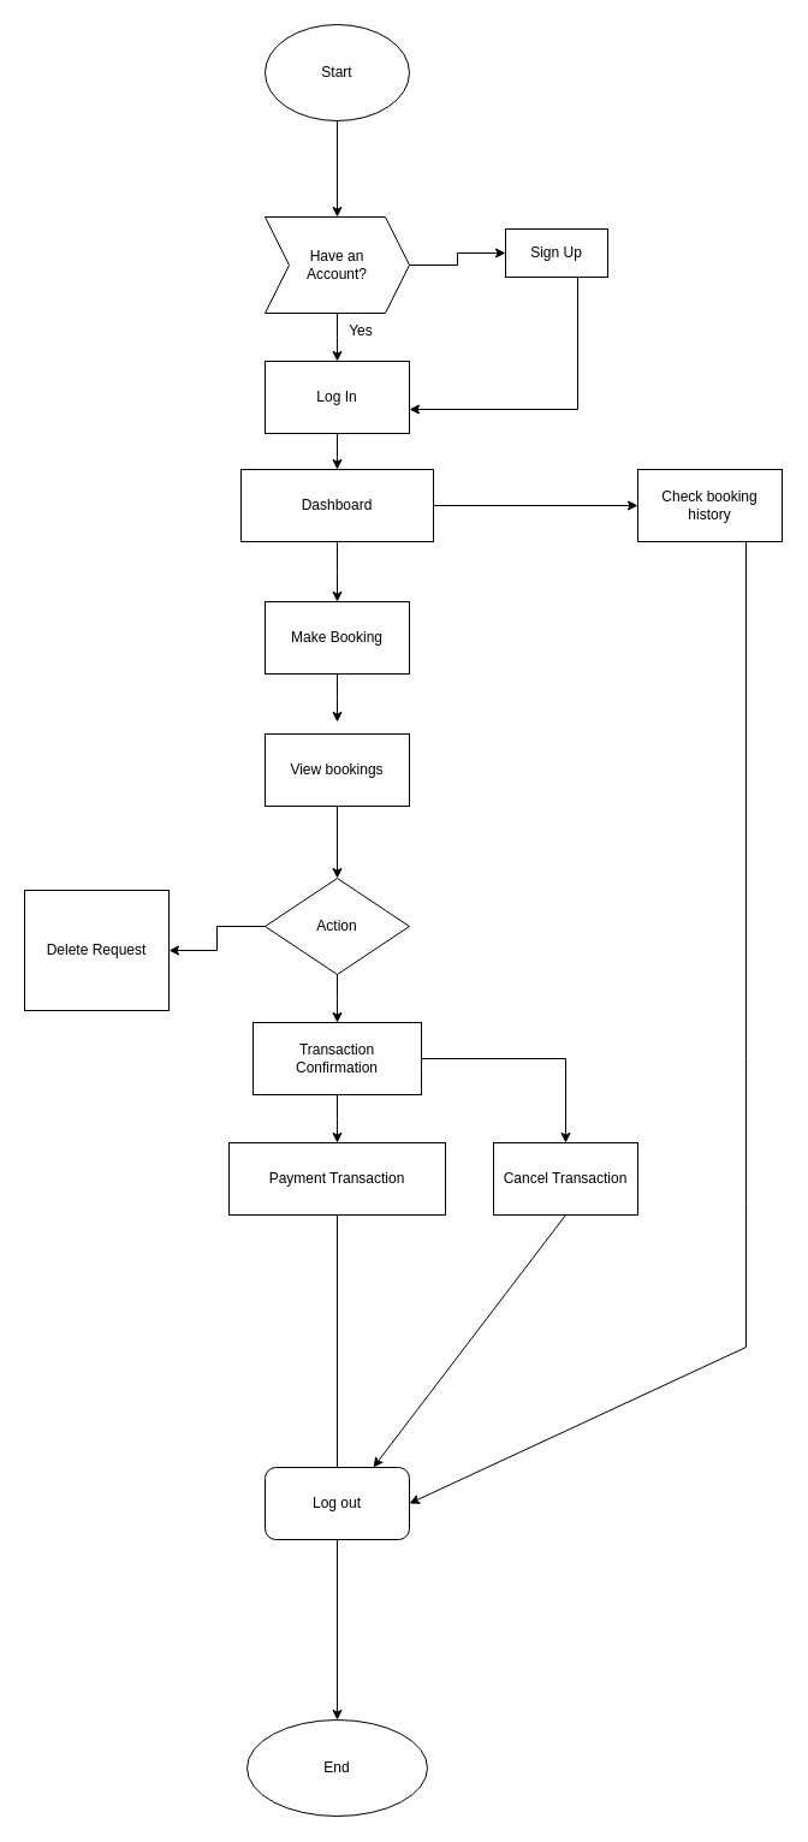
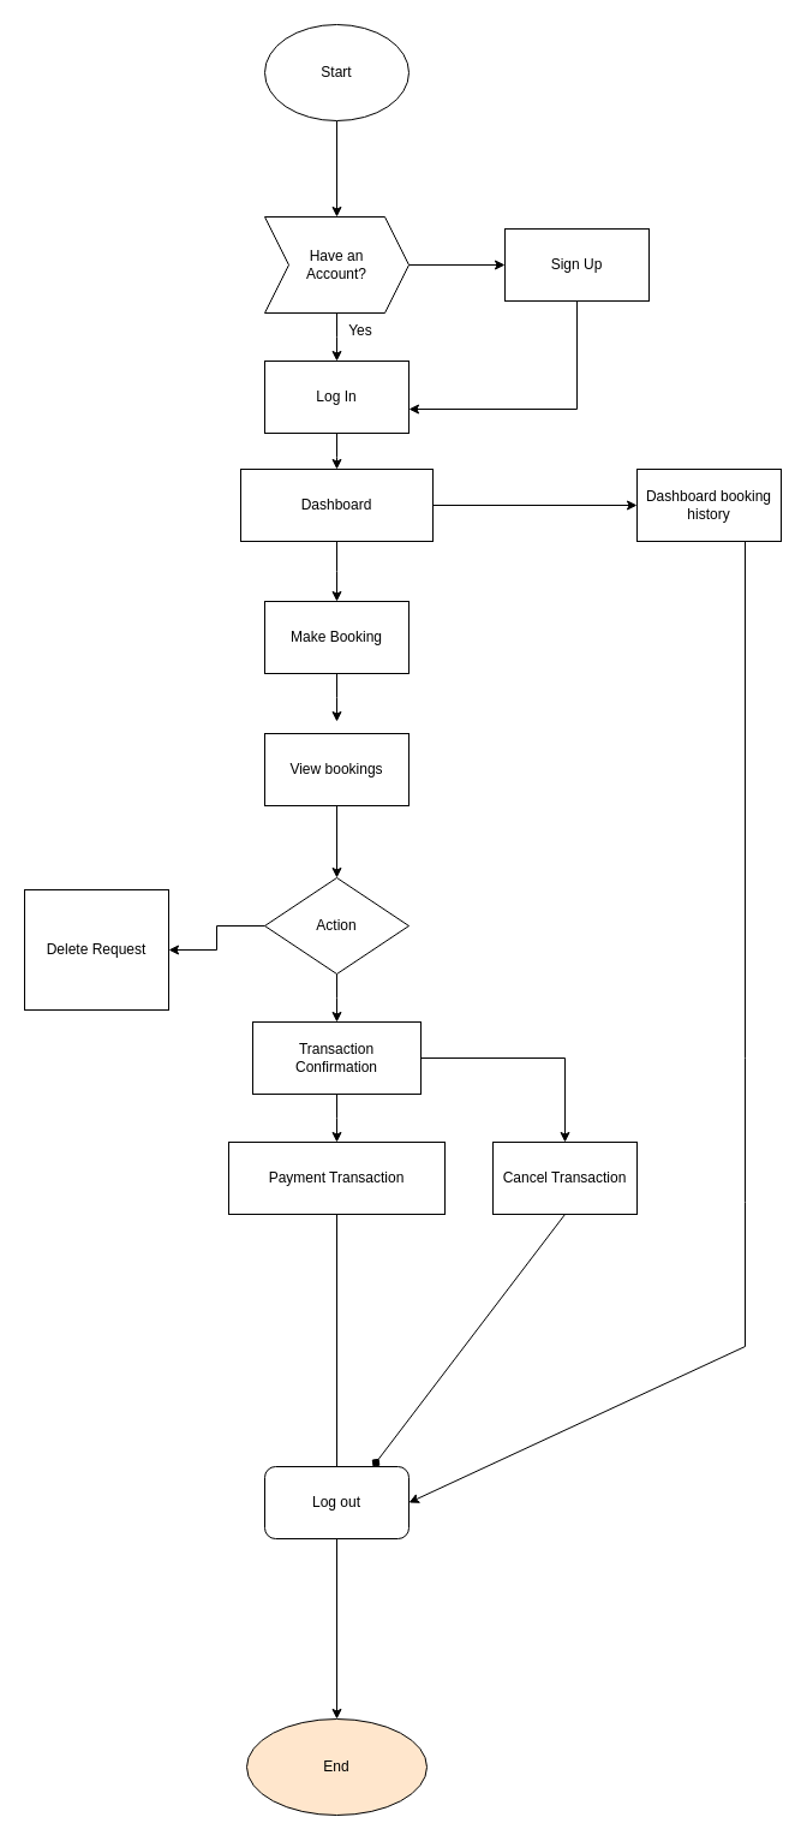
  <mxCell id="0" />
  <mxCell id="1" parent="0" />
  <mxCell id="2" value="" style="edgeStyle=orthogonalEdgeStyle;rounded=0;orthogonalLoop=1;jettySize=auto;html=1;" parent="1" source="3" target="6" edge="1"><mxGeometry relative="1" as="geometry" /></mxCell>
  <mxCell id="3" value="Start" style="ellipse;whiteSpace=wrap;html=1;" parent="1" vertex="1"><mxGeometry x="220" y="20" width="120" height="80" as="geometry" /></mxCell>
  <mxCell id="4" value="" style="edgeStyle=orthogonalEdgeStyle;rounded=0;orthogonalLoop=1;jettySize=auto;html=1;" parent="1" source="6" target="8" edge="1"><mxGeometry relative="1" as="geometry" /></mxCell>
  <mxCell id="5" value="" style="edgeStyle=orthogonalEdgeStyle;rounded=0;orthogonalLoop=1;jettySize=auto;html=1;" parent="1" source="6" edge="1"><mxGeometry relative="1" as="geometry"><mxPoint x="280" y="300" as="targetPoint" /></mxGeometry></mxCell>
  <mxCell id="6" value="Have an &lt;br&gt;Account?" style="shape=step;perimeter=stepPerimeter;whiteSpace=wrap;html=1;fixedSize=1;" parent="1" vertex="1"><mxGeometry x="220" y="180" width="120" height="80" as="geometry" /></mxCell>
  <mxCell id="7" value="" style="edgeStyle=orthogonalEdgeStyle;rounded=0;orthogonalLoop=1;jettySize=auto;html=1;entryX=1;entryY=0.5;entryDx=0;entryDy=0;exitX=0.5;exitY=1;exitDx=0;exitDy=0;" parent="1" source="8" edge="1"><mxGeometry relative="1" as="geometry"><mxPoint x="480" y="260" as="sourcePoint" /><mxPoint x="340" y="340" as="targetPoint" /><Array as="points"><mxPoint x="480" y="340" /></Array></mxGeometry></mxCell>
- <mxCell id="8" value="Sign Up" style="whiteSpace=wrap;html=1;" parent="1" vertex="1"><mxGeometry x="420" y="190" width="85" height="40" as="geometry" /></mxCell>
+ <mxCell id="8" value="Sign Up" style="whiteSpace=wrap;html=1;" parent="1" vertex="1"><mxGeometry x="420" y="190" width="120" height="60" as="geometry" /></mxCell>
  <mxCell id="9" value="" style="edgeStyle=orthogonalEdgeStyle;rounded=0;orthogonalLoop=1;jettySize=auto;html=1;" parent="1" source="10" edge="1"><mxGeometry relative="1" as="geometry"><mxPoint x="280" y="390" as="targetPoint" /></mxGeometry></mxCell>
  <mxCell id="10" value="Log In" style="whiteSpace=wrap;html=1;" parent="1" vertex="1"><mxGeometry x="220" y="300" width="120" height="60" as="geometry" /></mxCell>
  <mxCell id="11" value="" style="edgeStyle=orthogonalEdgeStyle;rounded=0;orthogonalLoop=1;jettySize=auto;html=1;" parent="1" source="13" edge="1"><mxGeometry relative="1" as="geometry"><mxPoint x="280" y="500" as="targetPoint" /></mxGeometry></mxCell>
  <mxCell id="12" value="" style="edgeStyle=orthogonalEdgeStyle;rounded=0;orthogonalLoop=1;jettySize=auto;html=1;" parent="1" source="13" target="16" edge="1"><mxGeometry relative="1" as="geometry" /></mxCell>
  <mxCell id="13" value="Dashboard" style="whiteSpace=wrap;html=1;" parent="1" vertex="1"><mxGeometry x="200" y="390" width="160" height="60" as="geometry" /></mxCell>
  <mxCell id="14" value="" style="edgeStyle=orthogonalEdgeStyle;rounded=0;orthogonalLoop=1;jettySize=auto;html=1;" parent="1" source="15" edge="1"><mxGeometry relative="1" as="geometry"><mxPoint x="280" y="600" as="targetPoint" /></mxGeometry></mxCell>
  <mxCell id="15" value="Make Booking" style="whiteSpace=wrap;html=1;" parent="1" vertex="1"><mxGeometry x="220" y="500" width="120" height="60" as="geometry" /></mxCell>
- <mxCell id="16" value="Check booking history" style="whiteSpace=wrap;html=1;" parent="1" vertex="1"><mxGeometry x="530" y="390" width="120" height="60" as="geometry" /></mxCell>
+ <mxCell id="16" value="Dashboard booking history" style="whiteSpace=wrap;html=1;" parent="1" vertex="1"><mxGeometry x="530" y="390" width="120" height="60" as="geometry" /></mxCell>
  <mxCell id="17" value="" style="edgeStyle=orthogonalEdgeStyle;rounded=0;orthogonalLoop=1;jettySize=auto;html=1;" parent="1" source="18" target="21" edge="1"><mxGeometry relative="1" as="geometry" /></mxCell>
  <mxCell id="18" value="View bookings" style="whiteSpace=wrap;html=1;" parent="1" vertex="1"><mxGeometry x="220" y="610" width="120" height="60" as="geometry" /></mxCell>
  <mxCell id="19" value="" style="edgeStyle=orthogonalEdgeStyle;rounded=0;orthogonalLoop=1;jettySize=auto;html=1;" parent="1" source="21" target="22" edge="1"><mxGeometry relative="1" as="geometry" /></mxCell>
  <mxCell id="20" value="" style="edgeStyle=orthogonalEdgeStyle;rounded=0;orthogonalLoop=1;jettySize=auto;html=1;" parent="1" source="21" edge="1"><mxGeometry relative="1" as="geometry"><mxPoint x="280" y="850" as="targetPoint" /></mxGeometry></mxCell>
  <mxCell id="21" value="Action" style="rhombus;whiteSpace=wrap;html=1;" parent="1" vertex="1"><mxGeometry x="220" y="730" width="120" height="80" as="geometry" /></mxCell>
  <mxCell id="22" value="Delete Request" style="whiteSpace=wrap;html=1;" parent="1" vertex="1"><mxGeometry x="20" y="740" width="120" height="100" as="geometry" /></mxCell>
  <mxCell id="23" value="" style="edgeStyle=orthogonalEdgeStyle;rounded=0;orthogonalLoop=1;jettySize=auto;html=1;" parent="1" source="25" edge="1"><mxGeometry relative="1" as="geometry"><mxPoint x="280" y="950" as="targetPoint" /></mxGeometry></mxCell>
  <mxCell id="24" style="edgeStyle=orthogonalEdgeStyle;rounded=0;orthogonalLoop=1;jettySize=auto;html=1;entryX=0.5;entryY=0;entryDx=0;entryDy=0;" edge="1" parent="1" source="25" target="27"><mxGeometry relative="1" as="geometry" /></mxCell>
  <mxCell id="25" value="Transaction&lt;br&gt;Confirmation" style="whiteSpace=wrap;html=1;" parent="1" vertex="1"><mxGeometry x="210" y="850" width="140" height="60" as="geometry" /></mxCell>
  <mxCell id="26" value="Payment Transaction" style="whiteSpace=wrap;html=1;" parent="1" vertex="1"><mxGeometry x="190" y="950" width="180" height="60" as="geometry" /></mxCell>
  <mxCell id="27" value="Cancel Transaction" style="whiteSpace=wrap;html=1;" parent="1" vertex="1"><mxGeometry x="410" y="950" width="120" height="60" as="geometry" /></mxCell>
  <mxCell id="28" value="" style="endArrow=none;html=1;rounded=0;entryX=0.5;entryY=1;entryDx=0;entryDy=0;exitX=0.5;exitY=0;exitDx=0;exitDy=0;" parent="1" target="26" edge="1" source="30"><mxGeometry width="50" height="50" relative="1" as="geometry"><mxPoint x="280" y="1300" as="sourcePoint" /><mxPoint x="310" y="1110" as="targetPoint" /></mxGeometry></mxCell>
  <mxCell id="29" value="" style="edgeStyle=orthogonalEdgeStyle;rounded=0;orthogonalLoop=1;jettySize=auto;html=1;" parent="1" source="30" target="33" edge="1"><mxGeometry relative="1" as="geometry" /></mxCell>
  <mxCell id="30" value="Log out" style="rounded=1;whiteSpace=wrap;html=1;" parent="1" vertex="1"><mxGeometry x="220" y="1220" width="120" height="60" as="geometry" /></mxCell>
- <mxCell id="31" value="" style="endArrow=classic;html=1;rounded=0;exitX=0.5;exitY=1;exitDx=0;exitDy=0;entryX=0.75;entryY=0;entryDx=0;entryDy=0;exitPerimeter=0;" parent="1" edge="1" target="30" source="27"><mxGeometry width="50" height="50" relative="1" as="geometry"><mxPoint x="490" y="1020" as="sourcePoint" /><mxPoint x="280" y="1300" as="targetPoint" /></mxGeometry></mxCell>
+ <mxCell id="31" value="" style="endArrow=diamond;html=1;rounded=0;exitX=0.5;exitY=1;exitDx=0;exitDy=0;entryX=0.75;entryY=0;entryDx=0;entryDy=0;exitPerimeter=0;" parent="1" edge="1" target="30" source="27"><mxGeometry width="50" height="50" relative="1" as="geometry"><mxPoint x="490" y="1020" as="sourcePoint" /><mxPoint x="280" y="1300" as="targetPoint" /></mxGeometry></mxCell>
  <mxCell id="32" value="" style="endArrow=classic;html=1;rounded=0;exitX=0.75;exitY=1;exitDx=0;exitDy=0;entryX=1;entryY=0.5;entryDx=0;entryDy=0;" parent="1" source="16" target="30" edge="1"><mxGeometry width="50" height="50" relative="1" as="geometry"><mxPoint x="360" y="730" as="sourcePoint" /><mxPoint x="600" y="1300" as="targetPoint" /><Array as="points"><mxPoint x="620" y="880" /><mxPoint x="620" y="1000" /><mxPoint x="620" y="1120" /></Array></mxGeometry></mxCell>
- <mxCell id="33" value="End" style="ellipse;whiteSpace=wrap;html=1;rounded=1;" parent="1" vertex="1"><mxGeometry x="205" y="1430" width="150" height="80" as="geometry" /></mxCell>
+ <mxCell id="33" value="End" style="ellipse;whiteSpace=wrap;html=1;rounded=1;fillColor=#ffe6cc;" parent="1" vertex="1"><mxGeometry x="205" y="1430" width="150" height="80" as="geometry" /></mxCell>
  <mxCell id="34" value="Yes" style="text;html=1;align=center;verticalAlign=middle;whiteSpace=wrap;rounded=0;" vertex="1" parent="1"><mxGeometry x="270" y="260" width="60" height="30" as="geometry" /></mxCell>
